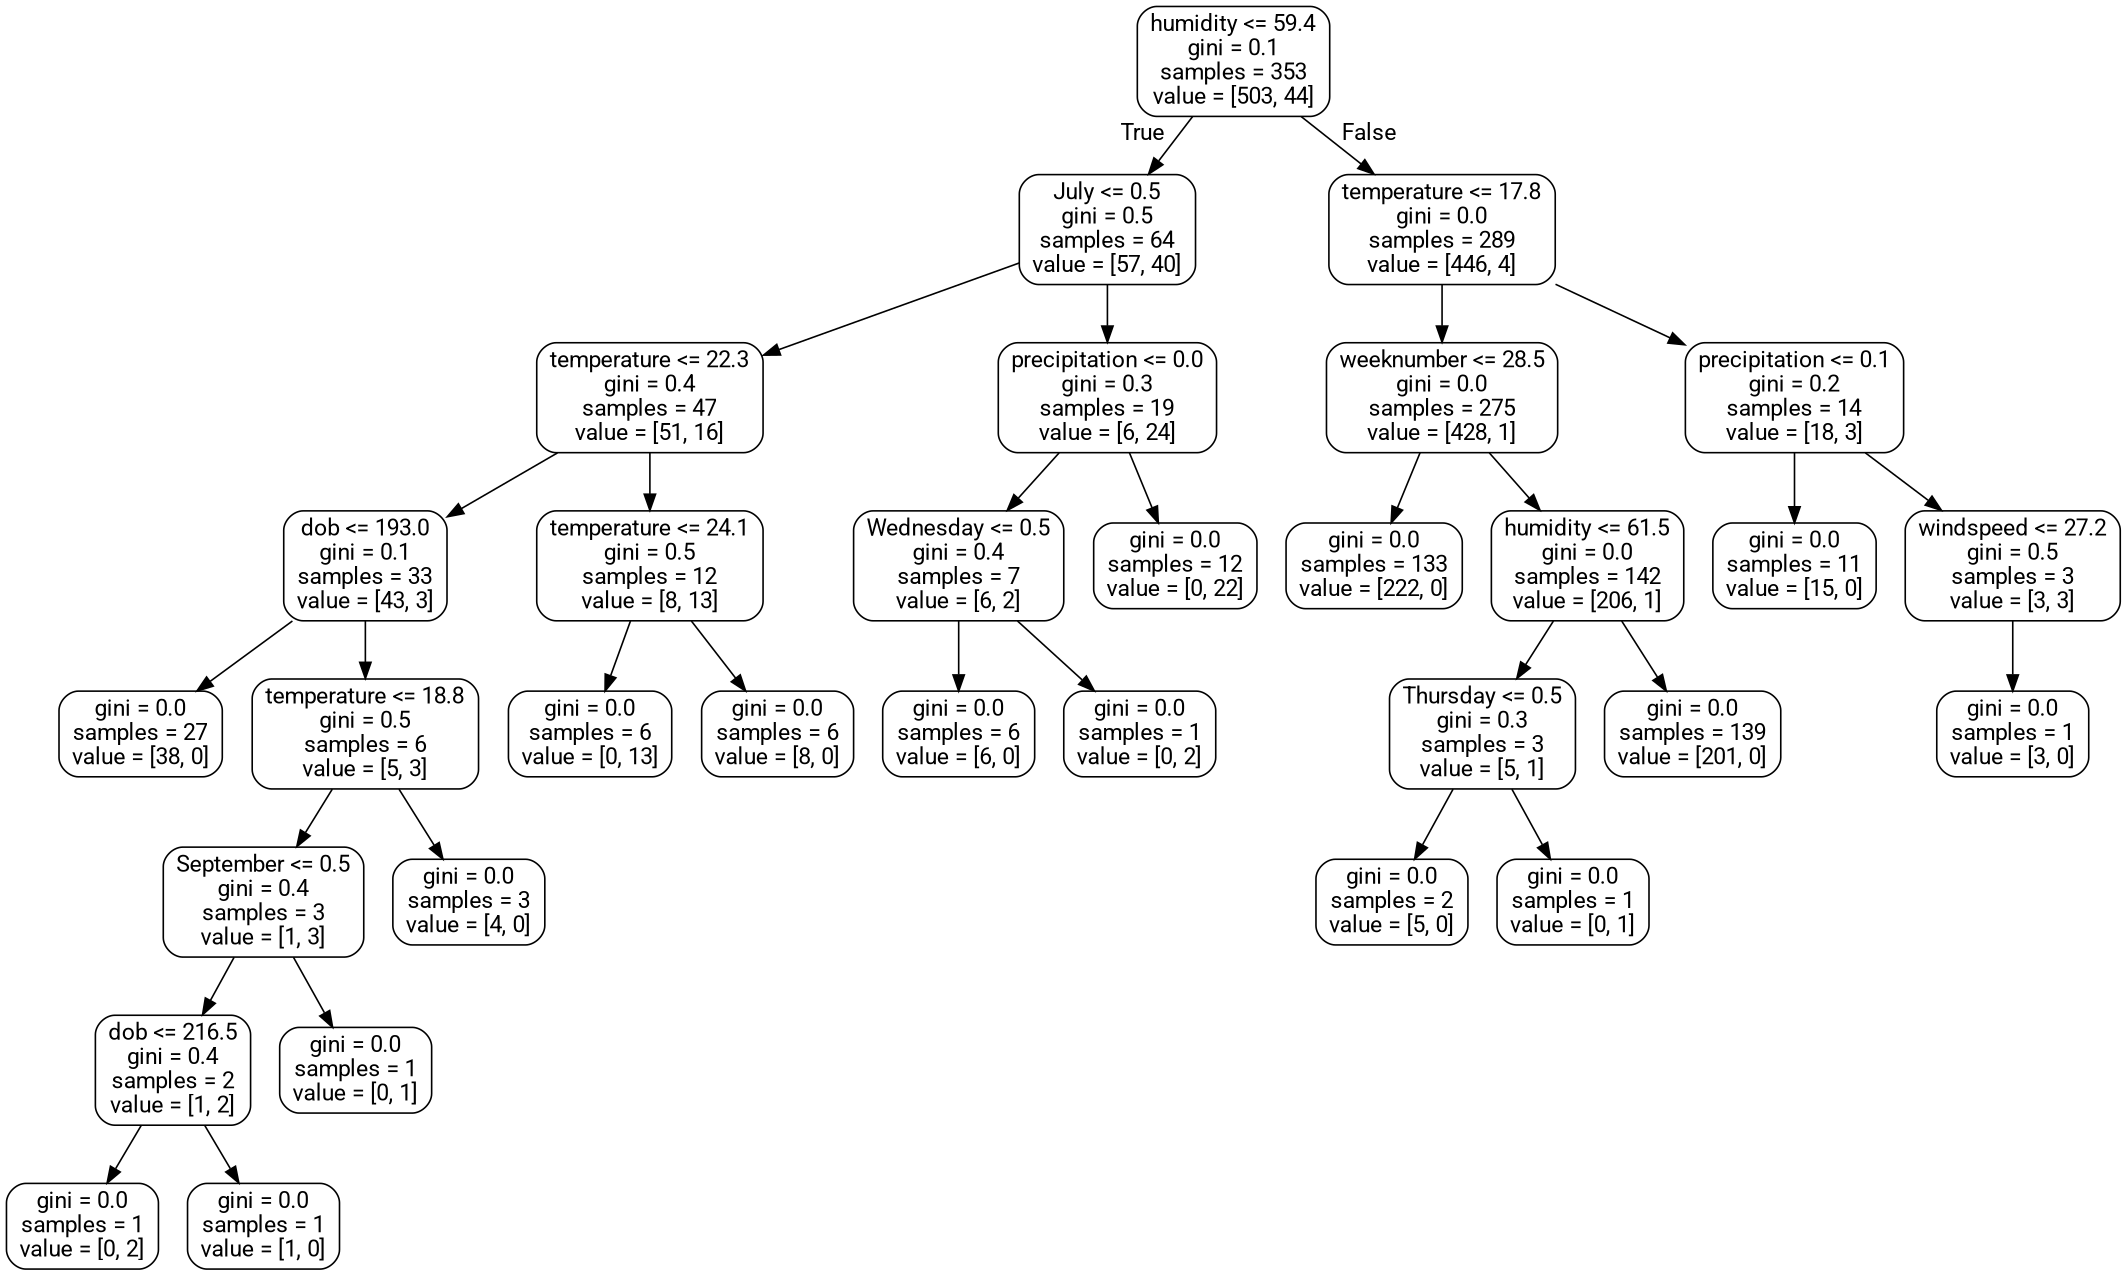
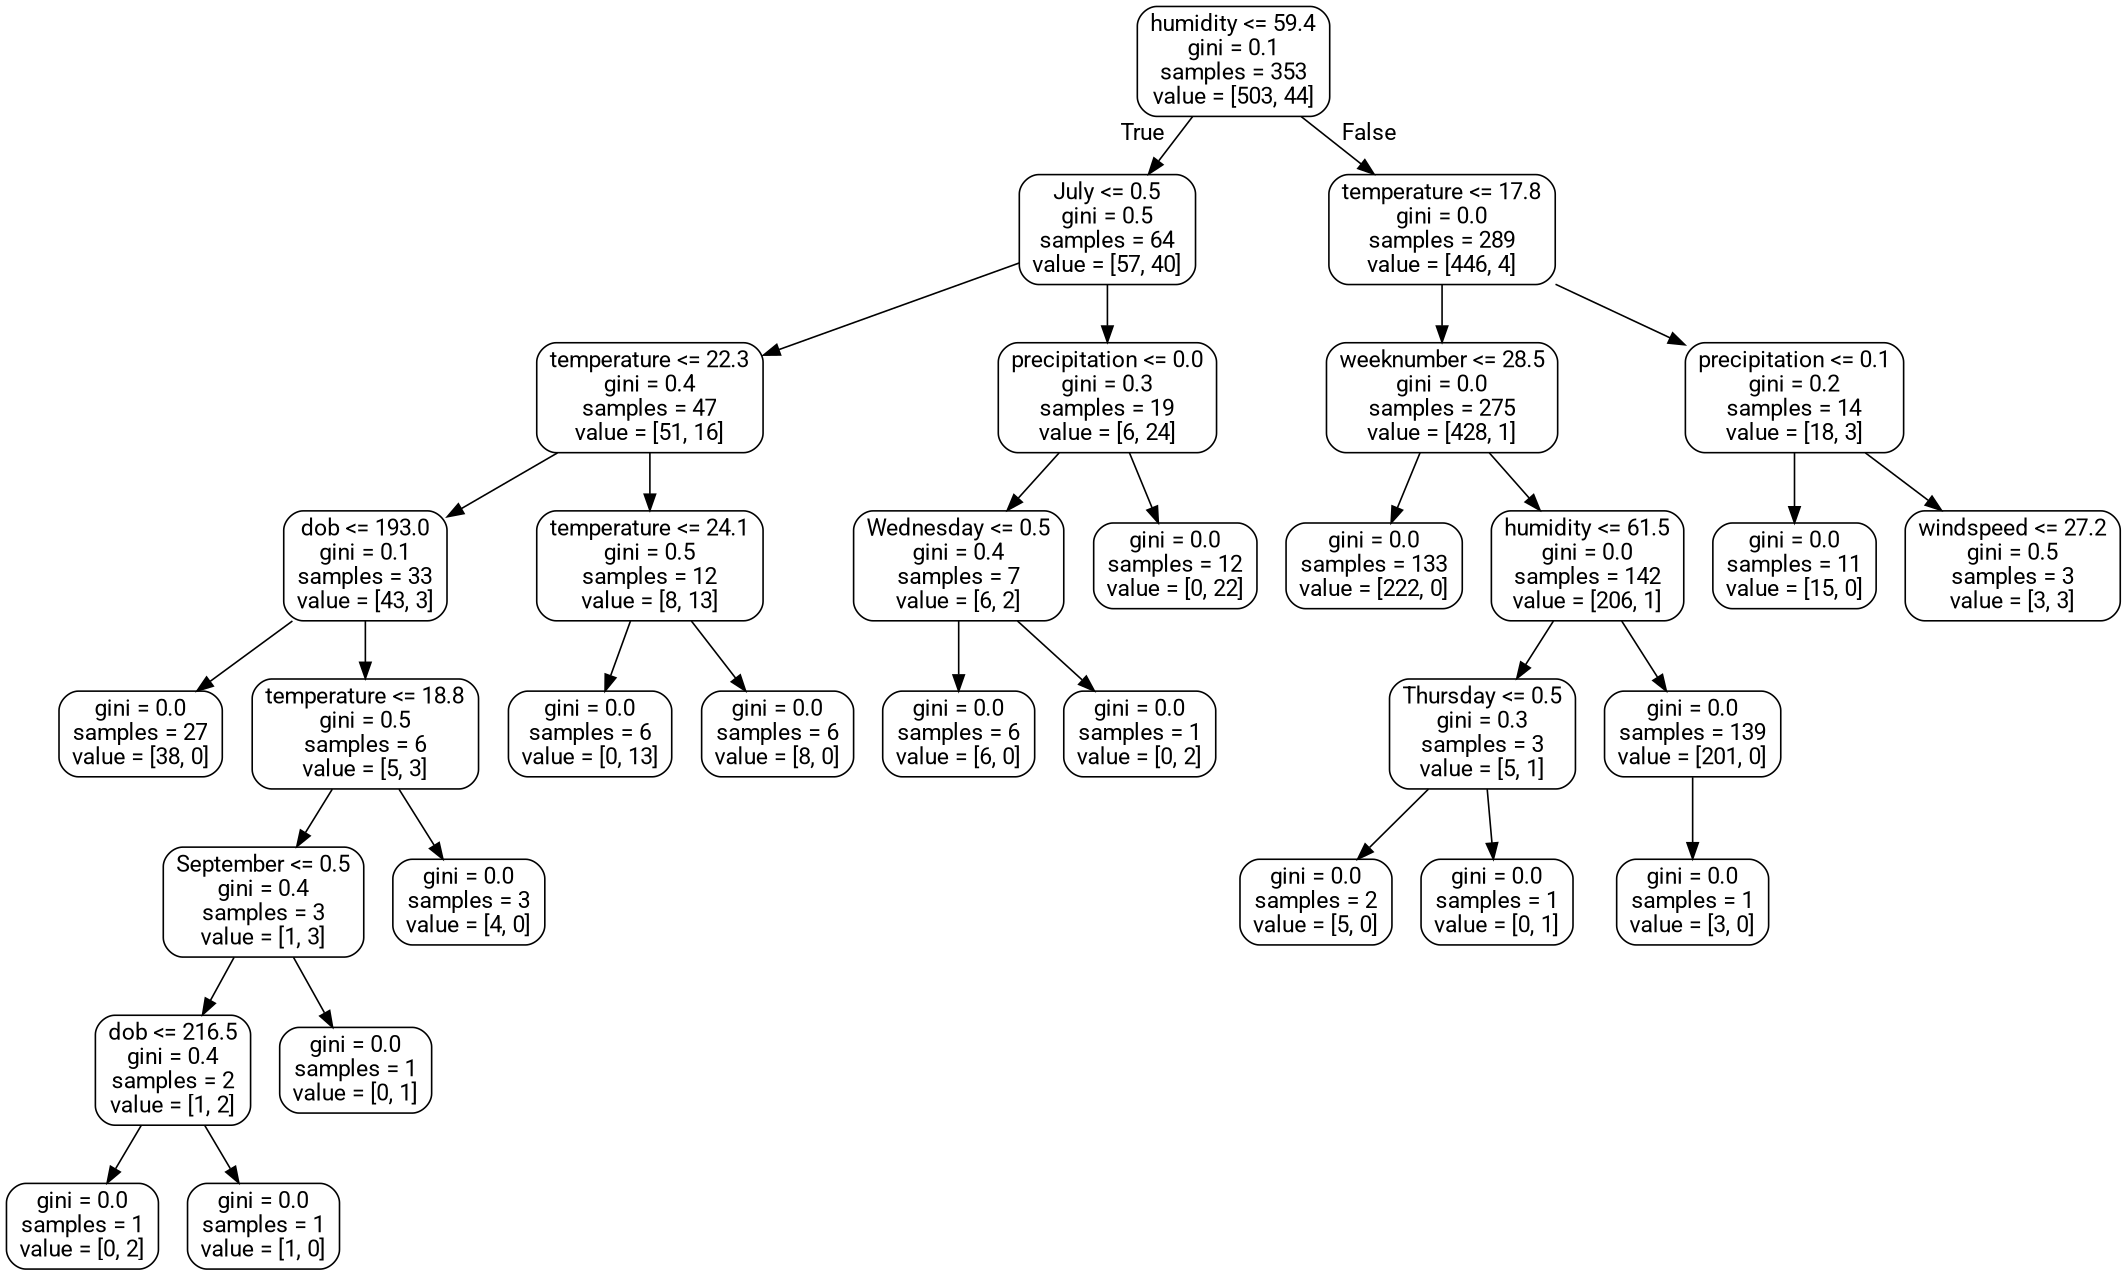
  digraph {
    fontname=Roboto
    node [color=black fontname=Roboto shape=box style=rounded]
    edge [fontname=Roboto]
    n1 [label="humidity <= 59.4\ngini = 0.1\nsamples = 353\nvalue = [503, 44]"]
    n2 [label="July <= 0.5\ngini = 0.5\nsamples = 64\nvalue = [57, 40]"]
    n3 [label="temperature <= 17.8\ngini = 0.0\nsamples = 289\nvalue = [446, 4]"]
    n4 [label="temperature <= 22.3\ngini = 0.4\nsamples = 47\nvalue = [51, 16]"]
    n5 [label="precipitation <= 0.0\ngini = 0.3\nsamples = 19\nvalue = [6, 24]"]
    n6 [label="weeknumber <= 28.5\ngini = 0.0\nsamples = 275\nvalue = [428, 1]"]
    n7 [label="precipitation <= 0.1\ngini = 0.2\nsamples = 14\nvalue = [18, 3]"]
    n8 [label="dob <= 193.0\ngini = 0.1\nsamples = 33\nvalue = [43, 3]"]
    n9 [label="temperature <= 24.1\ngini = 0.5\nsamples = 12\nvalue = [8, 13]"]
    n10 [label="Wednesday <= 0.5\ngini = 0.4\nsamples = 7\nvalue = [6, 2]"]
    n11 [label="gini = 0.0\nsamples = 12\nvalue = [0, 22]"]
    n12 [label="gini = 0.0\nsamples = 27\nvalue = [38, 0]"]
    n13 [label="temperature <= 18.8\ngini = 0.5\nsamples = 6\nvalue = [5, 3]"]
    n14 [label="gini = 0.0\nsamples = 6\nvalue = [0, 13]"]
    n15 [label="gini = 0.0\nsamples = 6\nvalue = [8, 0]"]
    n16 [label="September <= 0.5\ngini = 0.4\nsamples = 3\nvalue = [1, 3]"]
    n17 [label="gini = 0.0\nsamples = 3\nvalue = [4, 0]"]
    n18 [label="dob <= 216.5\ngini = 0.4\nsamples = 2\nvalue = [1, 2]"]
    n19 [label="gini = 0.0\nsamples = 1\nvalue = [0, 1]"]
    n20 [label="gini = 0.0\nsamples = 1\nvalue = [0, 2]"]
    n21 [label="gini = 0.0\nsamples = 1\nvalue = [1, 0]"]
    n22 [label="gini = 0.0\nsamples = 6\nvalue = [6, 0]"]
    n23 [label="gini = 0.0\nsamples = 1\nvalue = [0, 2]"]
    n24 [label="gini = 0.0\nsamples = 133\nvalue = [222, 0]"]
    n25 [label="humidity <= 61.5\ngini = 0.0\nsamples = 142\nvalue = [206, 1]"]
    n26 [label="gini = 0.0\nsamples = 11\nvalue = [15, 0]"]
    n27 [label="windspeed <= 27.2\ngini = 0.5\nsamples = 3\nvalue = [3, 3]"]
    n28 [label="Thursday <= 0.5\ngini = 0.3\nsamples = 3\nvalue = [5, 1]"]
    n29 [label="gini = 0.0\nsamples = 139\nvalue = [201, 0]"]
    n30 [label="gini = 0.0\nsamples = 2\nvalue = [5, 0]"]
    n31 [label="gini = 0.0\nsamples = 1\nvalue = [0, 1]"]
    n32 [label="gini = 0.0\nsamples = 1\nvalue = [3, 0]"]
    n1 -> n2 [headlabel=True labelangle=45 labeldistance=2.5]
    n1 -> n3 [headlabel=False labelangle=-45 labeldistance=2.5]
    n2 -> n4
    n2 -> n5
    n3 -> n6
    n3 -> n7
    n4 -> n8
    n4 -> n9
    n5 -> n10
    n5 -> n11
    n6 -> n24
    n6 -> n25
    n7 -> n26
    n7 -> n27
    n8 -> n12
    n8 -> n13
    n9 -> n14
    n9 -> n15
    n10 -> n22
    n10 -> n23
    n13 -> n16
    n13 -> n17
    n16 -> n18
    n16 -> n19
    n18 -> n20
    n18 -> n21
    n25 -> n28
    n25 -> n29
-   n27 -> n32
+   n29 -> n32
    n28 -> n30
    n28 -> n31
  }
